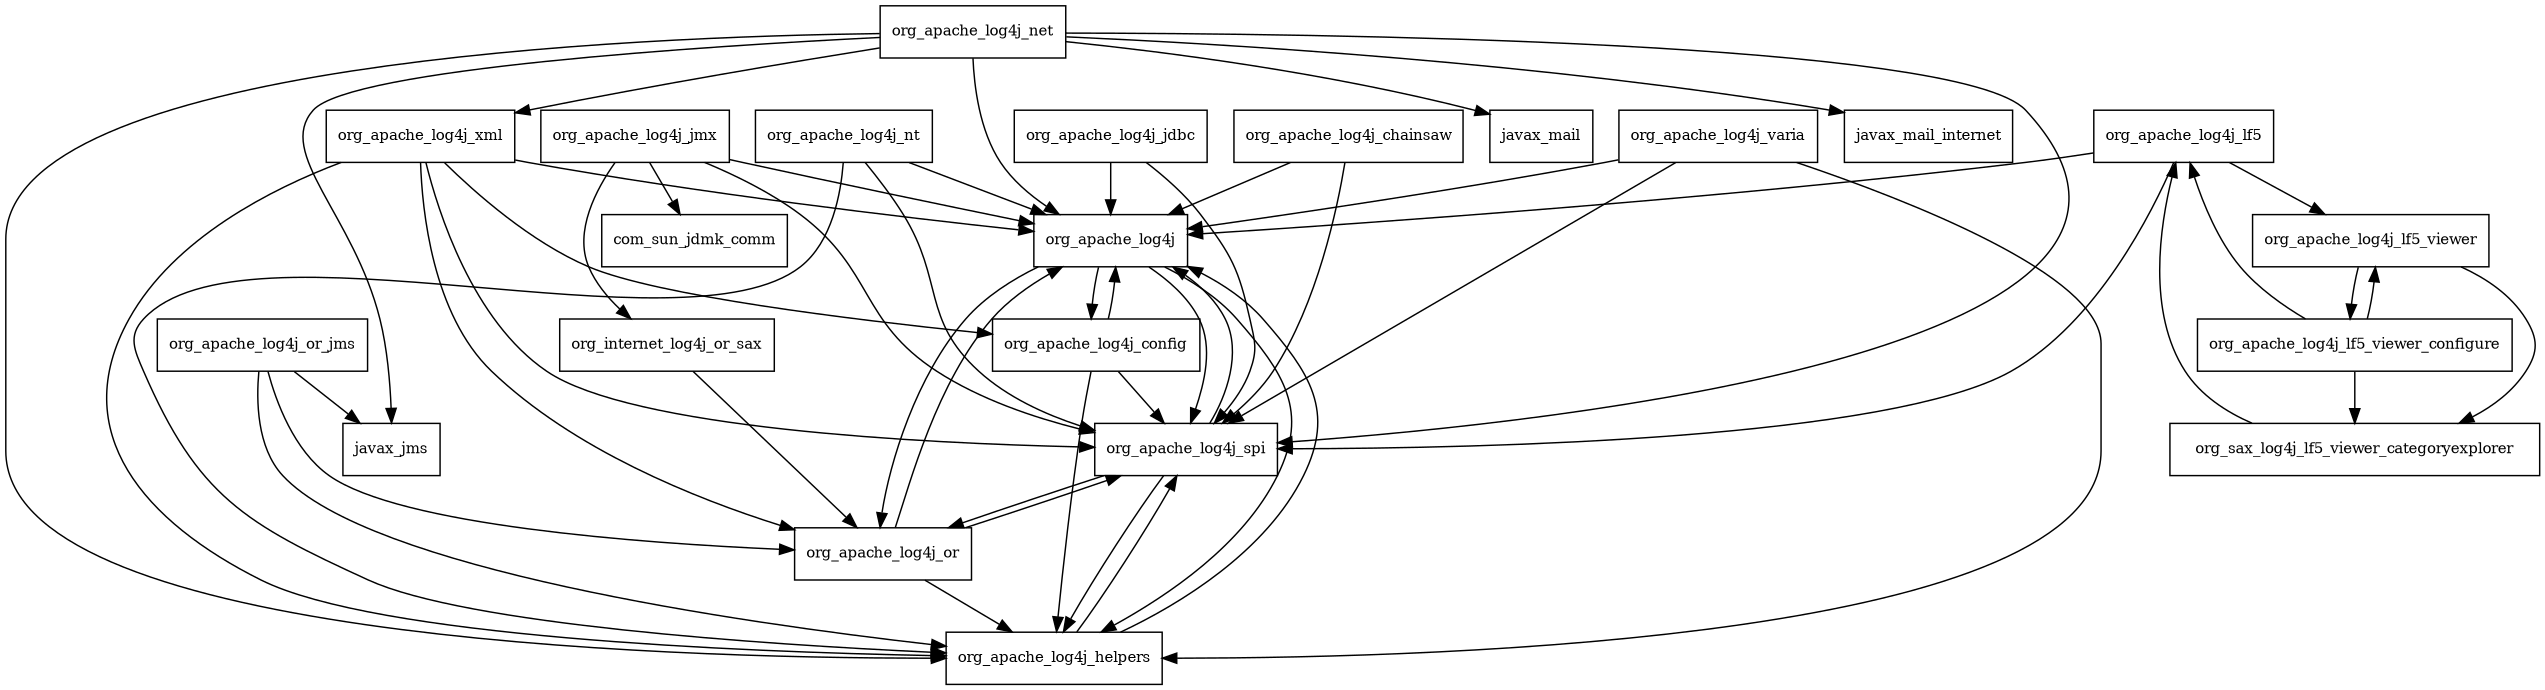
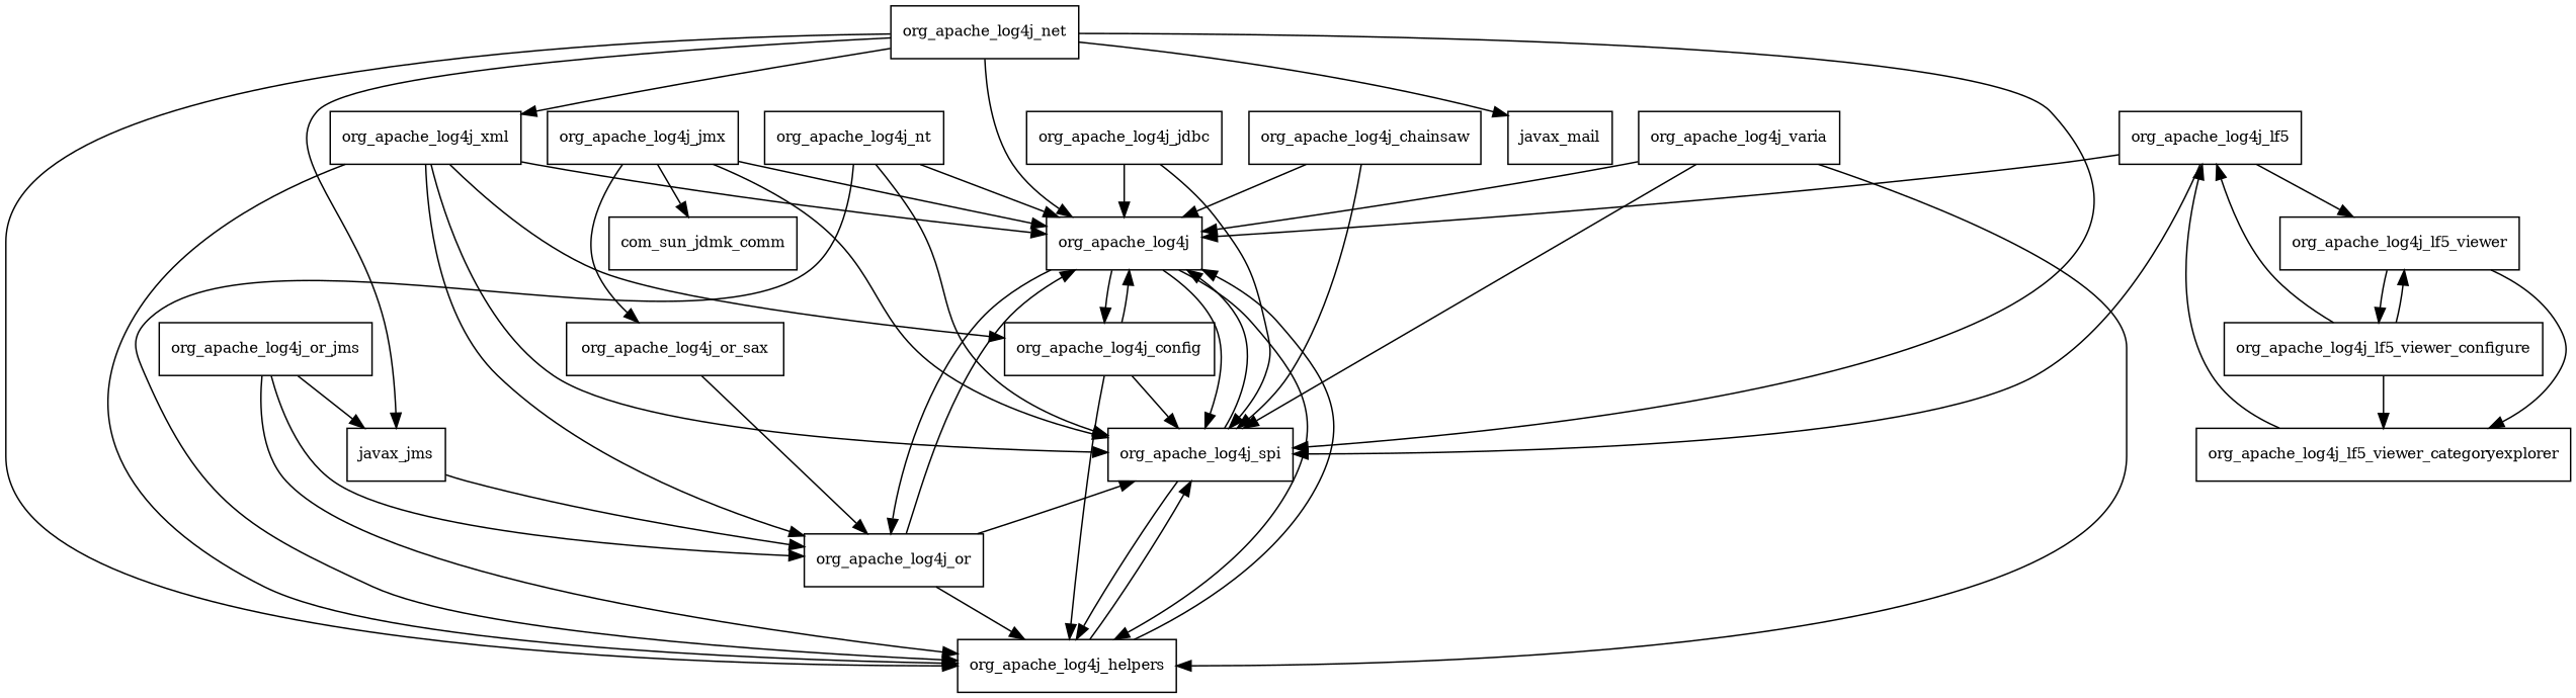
  digraph {
    node [fontsize=10.0 shape=box]
    org_apache_log4j
    org_apache_log4j_config
    org_apache_log4j_helpers
    org_apache_log4j_or
    org_apache_log4j_spi
    org_apache_log4j_chainsaw
    org_apache_log4j_jdbc
    org_apache_log4j_jmx
    com_sun_jdmk_comm
-   org_apache_log4j_or_sax [label=org_internet_log4j_or_sax]
+   org_apache_log4j_or_sax
    org_apache_log4j_lf5
    org_apache_log4j_lf5_viewer
-   org_apache_log4j_lf5_viewer_categoryexplorer [label=org_sax_log4j_lf5_viewer_categoryexplorer]
+   org_apache_log4j_lf5_viewer_categoryexplorer
    org_apache_log4j_lf5_viewer_configure
    org_apache_log4j_net
    javax_jms
    javax_mail
-   javax_mail_internet
    org_apache_log4j_xml
    org_apache_log4j_nt
    org_apache_log4j_or_jms
    org_apache_log4j_varia
    org_apache_log4j -> org_apache_log4j_config
    org_apache_log4j -> org_apache_log4j_helpers
    org_apache_log4j -> org_apache_log4j_or
    org_apache_log4j -> org_apache_log4j_spi
    org_apache_log4j_config -> org_apache_log4j
    org_apache_log4j_config -> org_apache_log4j_helpers
    org_apache_log4j_config -> org_apache_log4j_spi
    org_apache_log4j_helpers -> org_apache_log4j
    org_apache_log4j_helpers -> org_apache_log4j_spi
    org_apache_log4j_or -> org_apache_log4j
    org_apache_log4j_or -> org_apache_log4j_helpers
    org_apache_log4j_or -> org_apache_log4j_spi
    org_apache_log4j_spi -> org_apache_log4j
    org_apache_log4j_spi -> org_apache_log4j_helpers
-   org_apache_log4j_spi -> org_apache_log4j_or
+   javax_jms -> org_apache_log4j_or
    org_apache_log4j_chainsaw -> org_apache_log4j
    org_apache_log4j_chainsaw -> org_apache_log4j_spi
    org_apache_log4j_jdbc -> org_apache_log4j
    org_apache_log4j_jdbc -> org_apache_log4j_spi
    org_apache_log4j_jmx -> org_apache_log4j
    org_apache_log4j_jmx -> org_apache_log4j_spi
    org_apache_log4j_jmx -> com_sun_jdmk_comm
    org_apache_log4j_jmx -> org_apache_log4j_or_sax
    org_apache_log4j_or_sax -> org_apache_log4j_or
    org_apache_log4j_lf5 -> org_apache_log4j
    org_apache_log4j_lf5 -> org_apache_log4j_spi
    org_apache_log4j_lf5 -> org_apache_log4j_lf5_viewer
    org_apache_log4j_lf5_viewer -> org_apache_log4j_lf5_viewer_categoryexplorer
    org_apache_log4j_lf5_viewer -> org_apache_log4j_lf5_viewer_configure
    org_apache_log4j_lf5_viewer_categoryexplorer -> org_apache_log4j_lf5
    org_apache_log4j_lf5_viewer_configure -> org_apache_log4j_lf5
    org_apache_log4j_lf5_viewer_configure -> org_apache_log4j_lf5_viewer
    org_apache_log4j_lf5_viewer_configure -> org_apache_log4j_lf5_viewer_categoryexplorer
    org_apache_log4j_net -> org_apache_log4j
    org_apache_log4j_net -> org_apache_log4j_helpers
    org_apache_log4j_net -> org_apache_log4j_spi
    org_apache_log4j_net -> javax_jms
    org_apache_log4j_net -> javax_mail
-   org_apache_log4j_net -> javax_mail_internet
    org_apache_log4j_net -> org_apache_log4j_xml
    org_apache_log4j_xml -> org_apache_log4j
    org_apache_log4j_xml -> org_apache_log4j_config
    org_apache_log4j_xml -> org_apache_log4j_helpers
    org_apache_log4j_xml -> org_apache_log4j_or
    org_apache_log4j_xml -> org_apache_log4j_spi
    org_apache_log4j_nt -> org_apache_log4j
    org_apache_log4j_nt -> org_apache_log4j_helpers
    org_apache_log4j_nt -> org_apache_log4j_spi
    org_apache_log4j_or_jms -> org_apache_log4j_helpers
    org_apache_log4j_or_jms -> org_apache_log4j_or
    org_apache_log4j_or_jms -> javax_jms
    org_apache_log4j_varia -> org_apache_log4j
    org_apache_log4j_varia -> org_apache_log4j_helpers
    org_apache_log4j_varia -> org_apache_log4j_spi
  }
